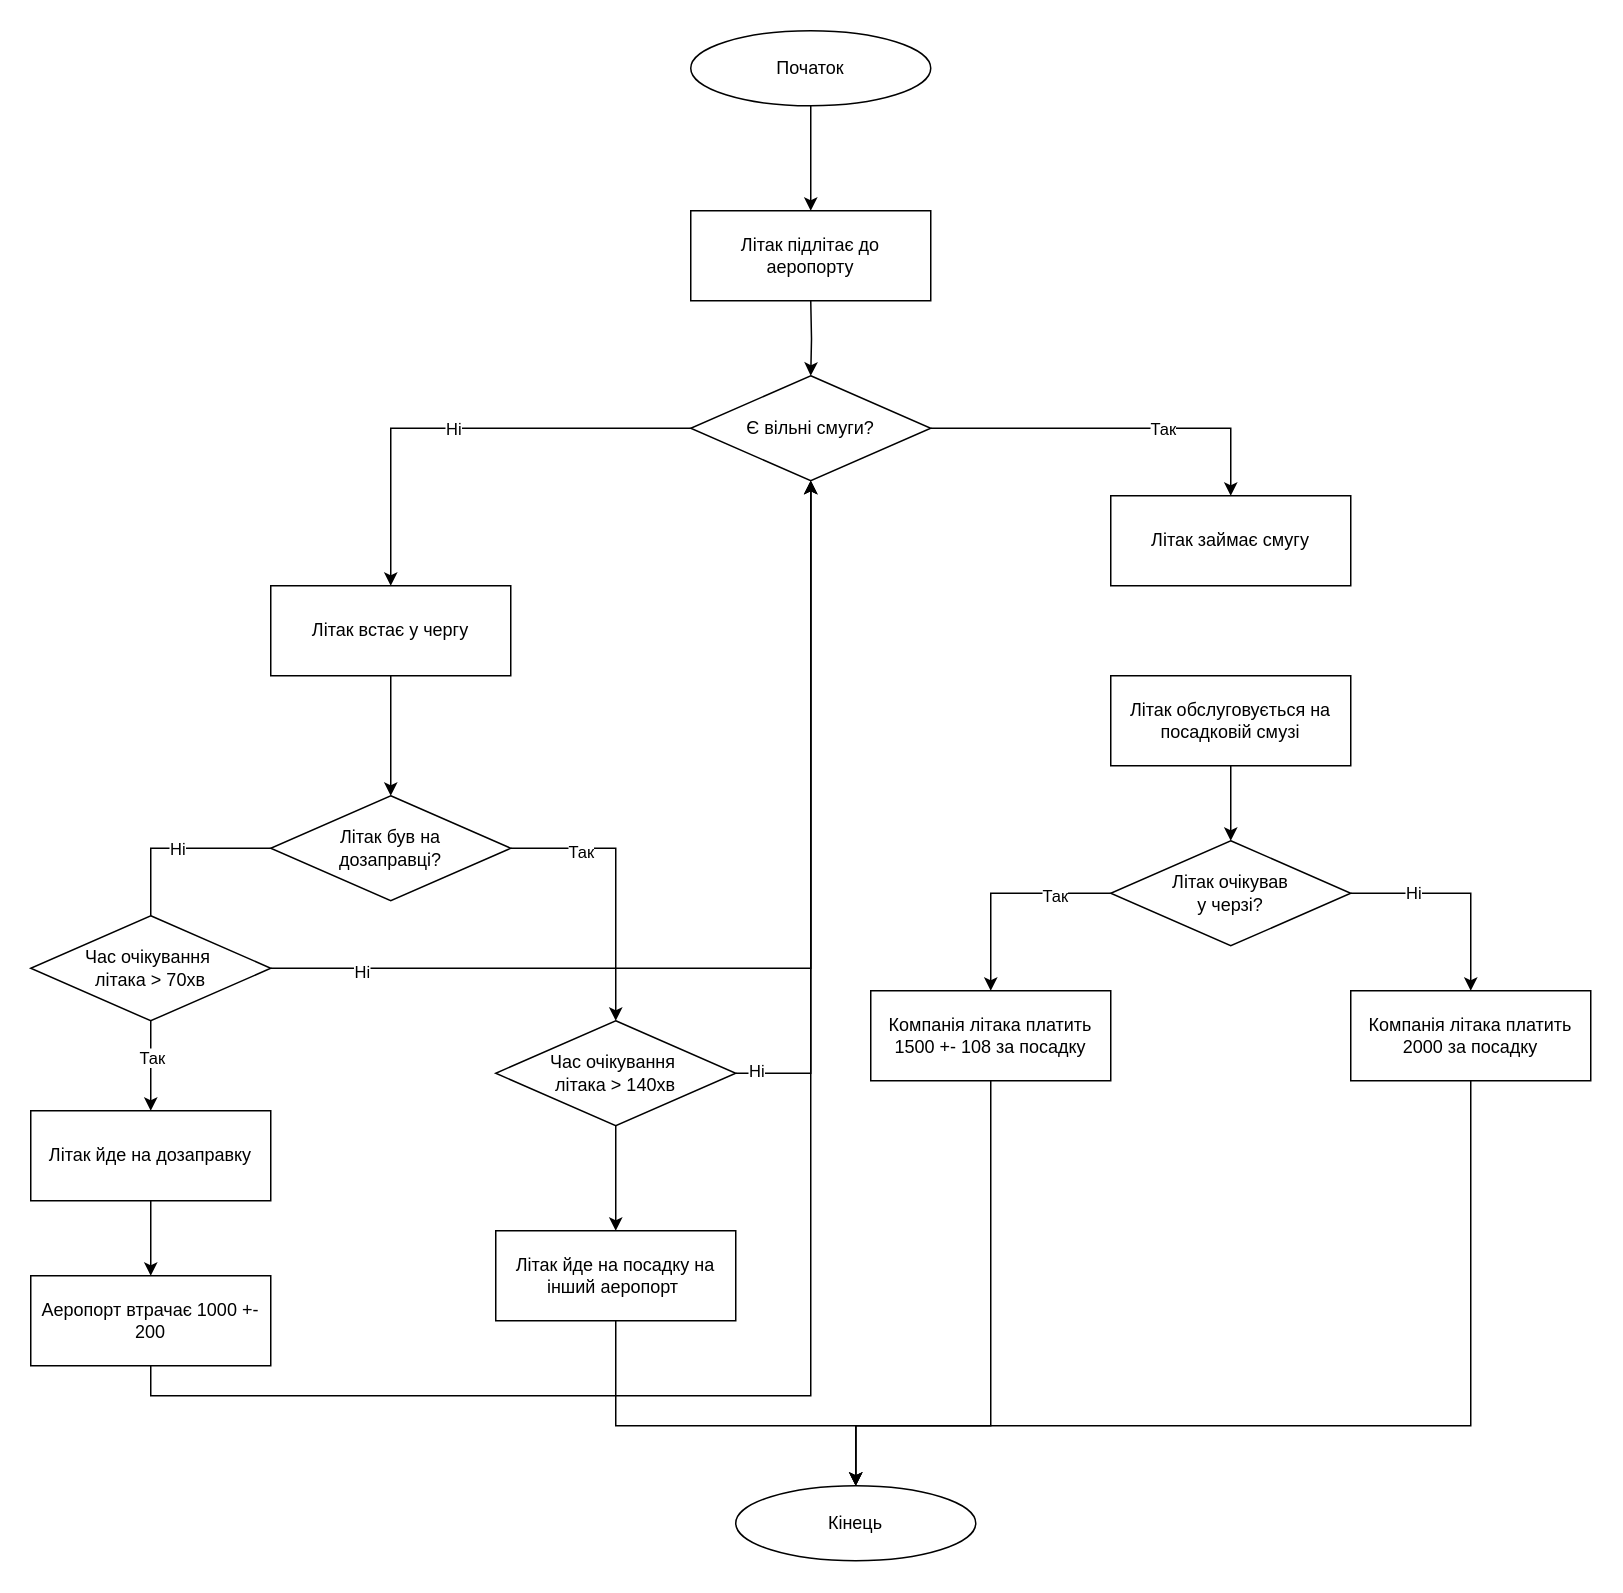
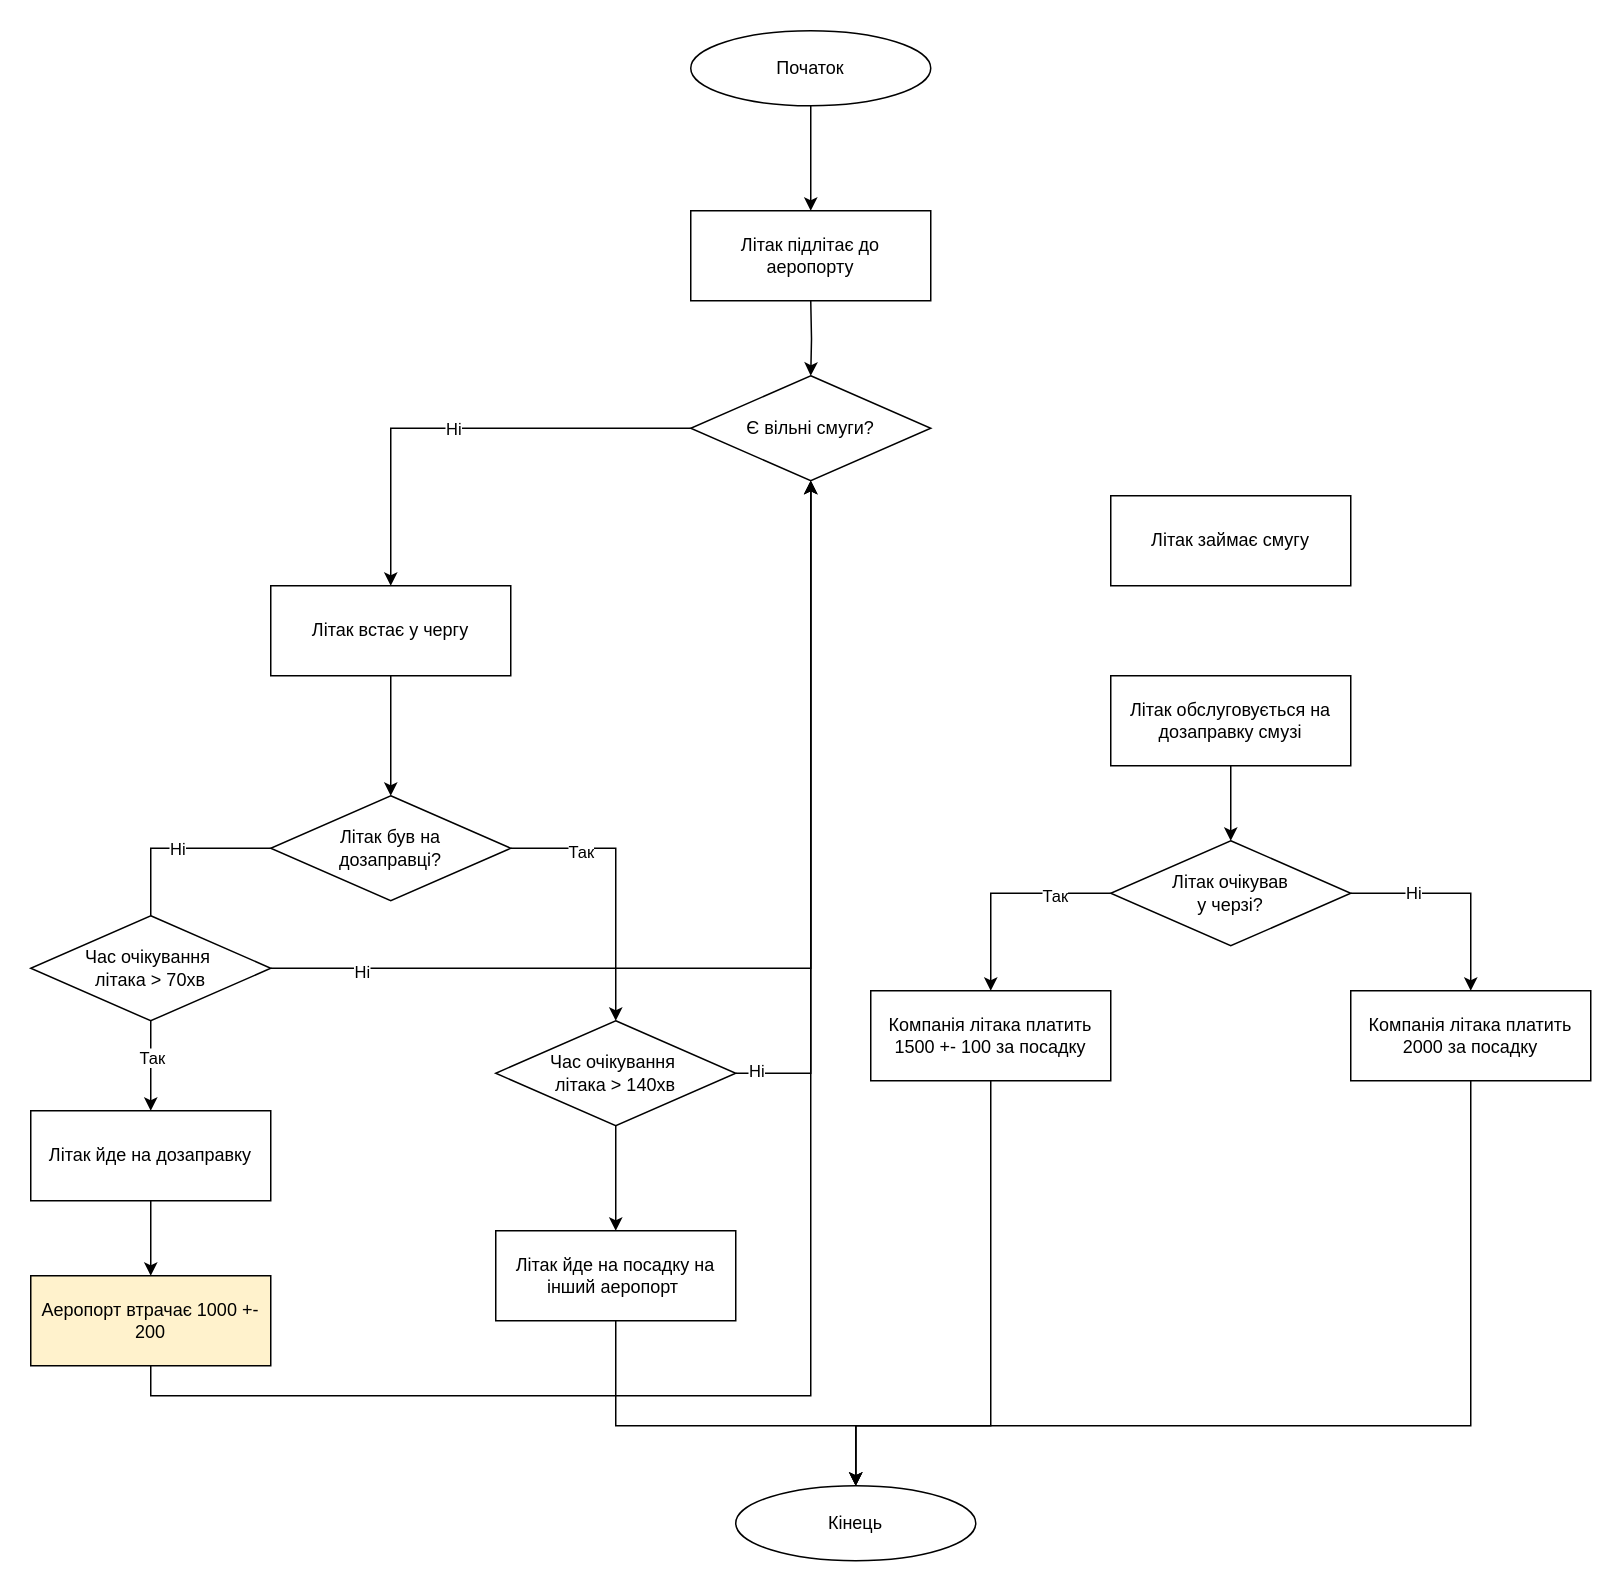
  <mxCell id="0" />
  <mxCell id="1" parent="0" />
  <mxCell id="2" value="" style="rounded=0;whiteSpace=wrap;html=1;" vertex="1" parent="1"><mxGeometry x="460" y="140" width="160" height="60" as="geometry" /></mxCell>
  <mxCell id="3" style="edgeStyle=orthogonalEdgeStyle;rounded=0;orthogonalLoop=1;jettySize=auto;html=1;entryX=0.5;entryY=0;entryDx=0;entryDy=0;" edge="1" parent="1" target="11"><mxGeometry relative="1" as="geometry"><mxPoint x="540" y="200" as="sourcePoint" /></mxGeometry></mxCell>
  <mxCell id="4" value="Літак підлітає до аеропорту" style="text;html=1;align=center;verticalAlign=middle;whiteSpace=wrap;rounded=0;" vertex="1" parent="1"><mxGeometry x="470" y="155" width="140" height="30" as="geometry" /></mxCell>
  <mxCell id="5" style="edgeStyle=orthogonalEdgeStyle;rounded=0;orthogonalLoop=1;jettySize=auto;html=1;entryX=0.5;entryY=0;entryDx=0;entryDy=0;" edge="1" parent="1" source="6" target="2"><mxGeometry relative="1" as="geometry" /></mxCell>
  <mxCell id="6" value="Початок" style="ellipse;whiteSpace=wrap;html=1;" vertex="1" parent="1"><mxGeometry x="460" y="20" width="160" height="50" as="geometry" /></mxCell>
- <mxCell id="7" style="edgeStyle=orthogonalEdgeStyle;rounded=0;orthogonalLoop=1;jettySize=auto;html=1;entryX=0.5;entryY=0;entryDx=0;entryDy=0;" edge="1" parent="1" source="11" target="12"><mxGeometry relative="1" as="geometry"><mxPoint x="340" y="370" as="targetPoint" /></mxGeometry></mxCell>
- <mxCell id="8" value="Так" style="edgeLabel;html=1;align=center;verticalAlign=middle;resizable=0;points=[];" vertex="1" connectable="0" parent="7"><mxGeometry x="0.257" relative="1" as="geometry"><mxPoint as="offset" /></mxGeometry></mxCell>
  <mxCell id="9" style="edgeStyle=orthogonalEdgeStyle;rounded=0;orthogonalLoop=1;jettySize=auto;html=1;entryX=0.5;entryY=0;entryDx=0;entryDy=0;" edge="1" parent="1" source="11" target="16"><mxGeometry relative="1" as="geometry"><mxPoint x="340" y="390" as="targetPoint" /></mxGeometry></mxCell>
  <mxCell id="10" value="Ні" style="edgeLabel;html=1;align=center;verticalAlign=middle;resizable=0;points=[];" vertex="1" connectable="0" parent="9"><mxGeometry x="0.043" relative="1" as="geometry"><mxPoint as="offset" /></mxGeometry></mxCell>
  <mxCell id="11" value="Є вільні смуги?" style="rhombus;whiteSpace=wrap;html=1;" vertex="1" parent="1"><mxGeometry x="460" y="250" width="160" height="70" as="geometry" /></mxCell>
  <mxCell id="12" value="Літак займає смугу" style="rounded=0;whiteSpace=wrap;html=1;" vertex="1" parent="1"><mxGeometry x="740" y="330" width="160" height="60" as="geometry" /></mxCell>
  <mxCell id="13" style="edgeStyle=orthogonalEdgeStyle;rounded=0;orthogonalLoop=1;jettySize=auto;html=1;entryX=0.5;entryY=0;entryDx=0;entryDy=0;" edge="1" parent="1" source="14" target="29"><mxGeometry relative="1" as="geometry"><mxPoint x="820" y="570" as="targetPoint" /></mxGeometry></mxCell>
- <mxCell id="14" value="Літак обслуговується на посадковій смузі" style="rounded=0;whiteSpace=wrap;html=1;" vertex="1" parent="1"><mxGeometry x="740" y="450" width="160" height="60" as="geometry" /></mxCell>
+ <mxCell id="14" value="Літак обслуговується на дозаправку смузі" style="rounded=0;whiteSpace=wrap;html=1;" vertex="1" parent="1"><mxGeometry x="740" y="450" width="160" height="60" as="geometry" /></mxCell>
  <mxCell id="15" style="edgeStyle=orthogonalEdgeStyle;rounded=0;orthogonalLoop=1;jettySize=auto;html=1;entryX=0.5;entryY=0;entryDx=0;entryDy=0;" edge="1" parent="1" source="16" target="39"><mxGeometry relative="1" as="geometry"><mxPoint x="260" y="530" as="targetPoint" /></mxGeometry></mxCell>
  <mxCell id="16" value="Літак встає у чергу" style="rounded=0;whiteSpace=wrap;html=1;" vertex="1" parent="1"><mxGeometry y="390" width="160" height="60" as="geometry" x="180" /></mxCell>
  <mxCell id="17" style="edgeStyle=orthogonalEdgeStyle;rounded=0;orthogonalLoop=1;jettySize=auto;html=1;entryX=0.5;entryY=0;entryDx=0;entryDy=0;" edge="1" parent="1" source="21" target="23"><mxGeometry relative="1" as="geometry"><mxPoint x="100" y="740" as="targetPoint" /></mxGeometry></mxCell>
  <mxCell id="18" value="Так" style="edgeLabel;html=1;align=center;verticalAlign=middle;resizable=0;points=[];" vertex="1" connectable="0" parent="17"><mxGeometry x="-0.194" relative="1" as="geometry"><mxPoint as="offset" /></mxGeometry></mxCell>
  <mxCell id="19" style="edgeStyle=orthogonalEdgeStyle;rounded=0;orthogonalLoop=1;jettySize=auto;html=1;entryX=0.5;entryY=1;entryDx=0;entryDy=0;" edge="1" parent="1" source="21" target="11"><mxGeometry relative="1" as="geometry" /></mxCell>
  <mxCell id="20" value="Ні" style="edgeLabel;html=1;align=center;verticalAlign=middle;resizable=0;points=[];" vertex="1" connectable="0" parent="19"><mxGeometry x="-0.826" y="-2" relative="1" as="geometry"><mxPoint as="offset" /></mxGeometry></mxCell>
  <mxCell id="21" value="Час очікування&amp;nbsp;&lt;div&gt;літака &amp;gt; 70хв&lt;/div&gt;" style="rhombus;whiteSpace=wrap;html=1;" vertex="1" parent="1"><mxGeometry x="20" y="610" width="160" height="70" as="geometry" /></mxCell>
  <mxCell id="22" style="edgeStyle=orthogonalEdgeStyle;rounded=0;orthogonalLoop=1;jettySize=auto;html=1;entryX=0.5;entryY=0;entryDx=0;entryDy=0;" edge="1" parent="1" source="23" target="24"><mxGeometry relative="1" as="geometry" /></mxCell>
  <mxCell id="23" value="Літак йде на дозаправку" style="rounded=0;whiteSpace=wrap;html=1;" vertex="1" parent="1"><mxGeometry x="20" y="740" width="160" height="60" as="geometry" /></mxCell>
- <mxCell id="24" value="Аеропорт втрачає 1000 +- 200" style="rounded=0;whiteSpace=wrap;html=1;" vertex="1" parent="1"><mxGeometry x="20" y="850" width="160" height="60" as="geometry" /></mxCell>
+ <mxCell id="24" value="Аеропорт втрачає 1000 +- 200" style="rounded=0;whiteSpace=wrap;html=1;fillColor=#fff2cc;" vertex="1" parent="1"><mxGeometry x="20" y="850" width="160" height="60" as="geometry" /></mxCell>
  <mxCell id="25" style="edgeStyle=orthogonalEdgeStyle;rounded=0;orthogonalLoop=1;jettySize=auto;html=1;entryX=0.5;entryY=0;entryDx=0;entryDy=0;" edge="1" parent="1" source="29" target="33"><mxGeometry relative="1" as="geometry"><Array as="points"><mxPoint x="980" y="595" /></Array></mxGeometry></mxCell>
  <mxCell id="26" value="Ні" style="edgeLabel;html=1;align=center;verticalAlign=middle;resizable=0;points=[];" vertex="1" connectable="0" parent="25"><mxGeometry x="-0.434" y="1" relative="1" as="geometry"><mxPoint as="offset" /></mxGeometry></mxCell>
  <mxCell id="27" style="edgeStyle=orthogonalEdgeStyle;rounded=0;orthogonalLoop=1;jettySize=auto;html=1;entryX=0.5;entryY=0;entryDx=0;entryDy=0;" edge="1" parent="1" source="29" target="31"><mxGeometry relative="1" as="geometry"><Array as="points"><mxPoint x="660" y="595" /></Array></mxGeometry></mxCell>
  <mxCell id="28" value="Так" style="edgeLabel;html=1;align=center;verticalAlign=middle;resizable=0;points=[];" vertex="1" connectable="0" parent="27"><mxGeometry x="-0.476" y="1" relative="1" as="geometry"><mxPoint as="offset" /></mxGeometry></mxCell>
  <mxCell id="29" value="Літак очікував&lt;br&gt;у черзі?" style="rhombus;whiteSpace=wrap;html=1;" vertex="1" parent="1"><mxGeometry x="740" y="560" width="160" height="70" as="geometry" /></mxCell>
  <mxCell id="30" style="edgeStyle=orthogonalEdgeStyle;rounded=0;orthogonalLoop=1;jettySize=auto;html=1;entryX=0.5;entryY=0;entryDx=0;entryDy=0;" edge="1" parent="1" source="31" target="34"><mxGeometry relative="1" as="geometry"><Array as="points"><mxPoint x="660" y="950" /><mxPoint x="570" y="950" /></Array></mxGeometry></mxCell>
- <mxCell id="31" value="Компанія літака платить 1500 +- 108 за посадку" style="rounded=0;whiteSpace=wrap;html=1;" vertex="1" parent="1"><mxGeometry x="580" y="660" width="160" height="60" as="geometry" /></mxCell>
+ <mxCell id="31" value="Компанія літака платить 1500 +- 100 за посадку" style="rounded=0;whiteSpace=wrap;html=1;" vertex="1" parent="1"><mxGeometry x="580" y="660" width="160" height="60" as="geometry" /></mxCell>
  <mxCell id="32" style="edgeStyle=orthogonalEdgeStyle;rounded=0;orthogonalLoop=1;jettySize=auto;html=1;entryX=0.5;entryY=0;entryDx=0;entryDy=0;" edge="1" parent="1" source="33" target="34"><mxGeometry relative="1" as="geometry"><Array as="points"><mxPoint x="980" y="950" /><mxPoint x="570" y="950" /></Array></mxGeometry></mxCell>
  <mxCell id="33" value="Компанія літака платить 2000 за посадку" style="rounded=0;whiteSpace=wrap;html=1;" vertex="1" parent="1"><mxGeometry x="900" y="660" width="160" height="60" as="geometry" /></mxCell>
  <mxCell id="34" value="Кінець" style="ellipse;whiteSpace=wrap;html=1;" vertex="1" parent="1"><mxGeometry x="490" y="990" width="160" height="50" as="geometry" /></mxCell>
  <mxCell id="35" style="edgeStyle=orthogonalEdgeStyle;rounded=0;orthogonalLoop=1;jettySize=auto;html=1;entryX=0.5;entryY=0;entryDx=0;entryDy=0;endArrow=none;" edge="1" parent="1" source="39" target="21"><mxGeometry relative="1" as="geometry"><Array as="points"><mxPoint x="100" y="565" /></Array></mxGeometry></mxCell>
  <mxCell id="36" value="Ні" style="edgeLabel;html=1;align=center;verticalAlign=middle;resizable=0;points=[];" vertex="1" connectable="0" parent="35"><mxGeometry x="0.005" relative="1" as="geometry"><mxPoint as="offset" /></mxGeometry></mxCell>
  <mxCell id="37" style="edgeStyle=orthogonalEdgeStyle;rounded=0;orthogonalLoop=1;jettySize=auto;html=1;entryX=0.5;entryY=0;entryDx=0;entryDy=0;" edge="1" parent="1" source="39" target="44"><mxGeometry relative="1" as="geometry"><mxPoint x="410" y="630" as="targetPoint" /><Array as="points"><mxPoint x="410" y="565" /></Array></mxGeometry></mxCell>
  <mxCell id="38" value="Так" style="edgeLabel;html=1;align=center;verticalAlign=middle;resizable=0;points=[];" vertex="1" connectable="0" parent="37"><mxGeometry x="-0.499" y="-2" relative="1" as="geometry"><mxPoint as="offset" /></mxGeometry></mxCell>
  <mxCell id="39" value="Літак був на &lt;br&gt;дозаправці?" style="rhombus;whiteSpace=wrap;html=1;" vertex="1" parent="1"><mxGeometry y="530" width="160" height="70" as="geometry" x="180" /></mxCell>
  <mxCell id="40" value="" style="endArrow=classic;html=1;rounded=0;" edge="1" parent="1"><mxGeometry width="50" height="50" relative="1" as="geometry"><mxPoint x="100" y="910" as="sourcePoint" /><mxPoint x="540" y="320" as="targetPoint" /><Array as="points"><mxPoint x="100" y="930" /><mxPoint x="540" y="930" /></Array></mxGeometry></mxCell>
  <mxCell id="41" style="edgeStyle=orthogonalEdgeStyle;rounded=0;orthogonalLoop=1;jettySize=auto;html=1;entryX=0.5;entryY=0;entryDx=0;entryDy=0;" edge="1" parent="1" source="44" target="46"><mxGeometry relative="1" as="geometry"><mxPoint x="410" y="720" as="targetPoint" /></mxGeometry></mxCell>
  <mxCell id="42" style="edgeStyle=orthogonalEdgeStyle;rounded=0;orthogonalLoop=1;jettySize=auto;html=1;entryX=0.5;entryY=1;entryDx=0;entryDy=0;" edge="1" parent="1" source="44" target="11"><mxGeometry relative="1" as="geometry"><Array as="points"><mxPoint x="540" y="715" /></Array></mxGeometry></mxCell>
  <mxCell id="43" value="Ні" style="edgeLabel;html=1;align=center;verticalAlign=middle;resizable=0;points=[];" vertex="1" connectable="0" parent="42"><mxGeometry x="-0.94" y="2" relative="1" as="geometry"><mxPoint as="offset" /></mxGeometry></mxCell>
  <mxCell id="44" value="Час очікування&amp;nbsp;&lt;div&gt;літака &amp;gt; 140хв&lt;/div&gt;" style="rhombus;whiteSpace=wrap;html=1;" vertex="1" parent="1"><mxGeometry x="330" y="680" width="160" height="70" as="geometry" /></mxCell>
  <mxCell id="45" style="edgeStyle=orthogonalEdgeStyle;rounded=0;orthogonalLoop=1;jettySize=auto;html=1;entryX=0.5;entryY=0;entryDx=0;entryDy=0;" edge="1" parent="1" source="46" target="34"><mxGeometry relative="1" as="geometry"><Array as="points"><mxPoint x="410" y="950" /><mxPoint x="570" y="950" /></Array></mxGeometry></mxCell>
  <mxCell id="46" value="Літак йде на посадку на інший аеропорт&amp;nbsp;" style="rounded=0;whiteSpace=wrap;html=1;" vertex="1" parent="1"><mxGeometry x="330" y="820" width="160" height="60" as="geometry" /></mxCell>
